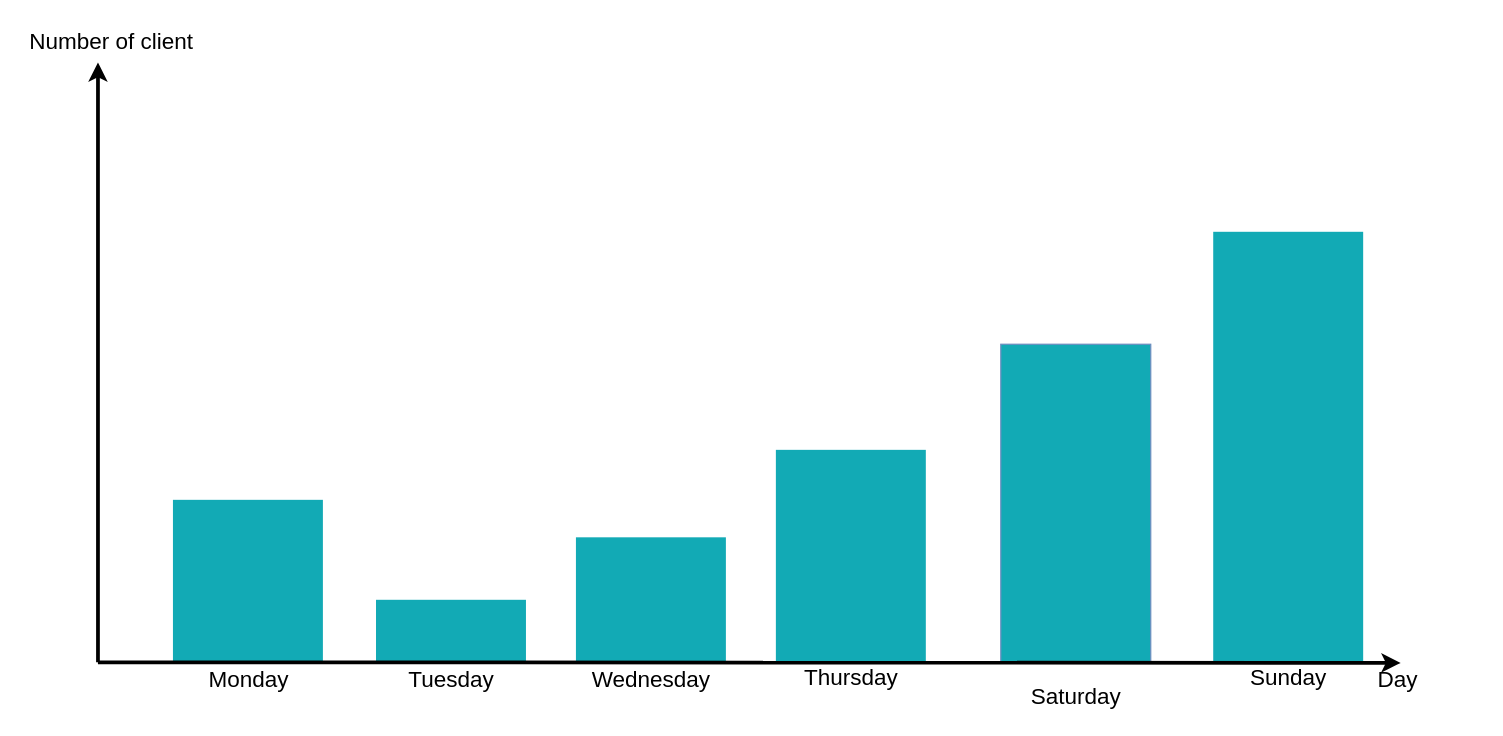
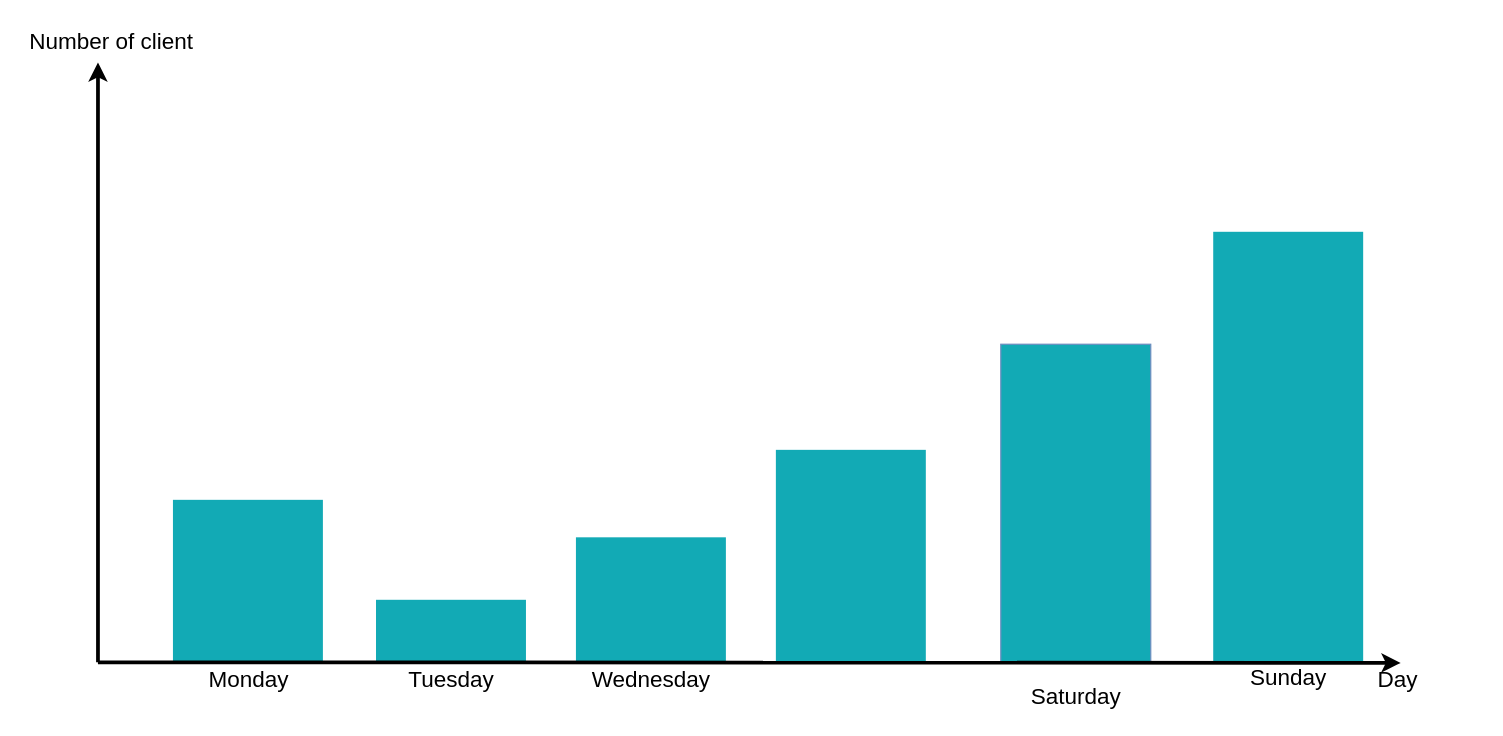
  <mxCell id="0" />
  <mxCell id="1" parent="0" />
  <mxCell id="2" value="" style="rounded=0;whiteSpace=wrap;html=1;fillColor=#12AAB5;strokeColor=none;" vertex="1" parent="1"><mxGeometry x="970" y="185" width="120" height="344.5" as="geometry" /></mxCell>
  <mxCell id="3" value="" style="rounded=0;whiteSpace=wrap;html=1;strokeColor=#6c8ebf;fillColor=#12AAB5;" vertex="1" parent="1"><mxGeometry x="800" y="275" width="120" height="254.5" as="geometry" /></mxCell>
  <mxCell id="4" value="" style="whiteSpace=wrap;fillColor=#12AAB5;gradientColor=none;gradientDirection=east;strokeColor=none;html=1;fontColor=#23445d;" parent="1" vertex="1"><mxGeometry x="137.5" y="399.5" width="120" height="130" as="geometry" /></mxCell>
  <mxCell id="5" value="" style="whiteSpace=wrap;fillColor=#12AAB5;gradientColor=none;gradientDirection=east;strokeColor=none;html=1;fontColor=#23445d;" parent="1" vertex="1"><mxGeometry x="300" y="479.5" width="120" height="50.0" as="geometry" /></mxCell>
  <mxCell id="6" value="" style="whiteSpace=wrap;fillColor=#12AAB5;gradientColor=none;gradientDirection=east;strokeColor=none;html=1;fontColor=#23445d;" parent="1" vertex="1"><mxGeometry x="460" y="429.5" width="120" height="100" as="geometry" /></mxCell>
  <mxCell id="7" value="" style="whiteSpace=wrap;gradientColor=none;gradientDirection=east;strokeColor=none;html=1;fontColor=#23445d;fillColor=#12AAB5;" parent="1" vertex="1"><mxGeometry x="620" y="359.5" width="120" height="170" as="geometry" /></mxCell>
  <mxCell id="8" value="" style="edgeStyle=none;html=1;fontColor=#000000;strokeWidth=3;strokeColor=#000000;" parent="1" edge="1"><mxGeometry width="100" height="100" relative="1" as="geometry"><mxPoint x="77.5" y="529.5" as="sourcePoint" /><mxPoint x="77.5" y="49.5" as="targetPoint" /></mxGeometry></mxCell>
  <mxCell id="9" value="" style="edgeStyle=none;html=1;fontColor=#000000;strokeWidth=3;strokeColor=#000000;" parent="1" edge="1"><mxGeometry width="100" height="100" relative="1" as="geometry"><mxPoint x="77.5" y="529.5" as="sourcePoint" /><mxPoint x="1120" y="530" as="targetPoint" /></mxGeometry></mxCell>
  <mxCell id="10" value="Day" style="text;spacingTop=-5;html=1;fontSize=18;fontStyle=0;points=[];strokeColor=none;" parent="1" vertex="1"><mxGeometry x="1100" y="531.5" width="80" height="20" as="geometry" /></mxCell>
  <mxCell id="11" value="Monday" style="text;spacingTop=-5;align=center;verticalAlign=middle;fontStyle=0;html=1;fontSize=18;points=[];strokeColor=none;" parent="1" vertex="1"><mxGeometry x="137.5" y="531.5" width="120" height="30" as="geometry" /></mxCell>
  <mxCell id="12" value="Tuesday" style="text;spacingTop=-5;align=center;verticalAlign=middle;fontStyle=0;html=1;fontSize=18;points=[];strokeColor=none;" parent="1" vertex="1"><mxGeometry x="300" y="531.5" width="120" height="30" as="geometry" /></mxCell>
  <mxCell id="13" value="Wednesday" style="text;spacingTop=-5;align=center;verticalAlign=middle;fontStyle=0;html=1;fontSize=18;points=[];strokeColor=none;" parent="1" vertex="1"><mxGeometry x="460" y="531.5" width="120" height="30" as="geometry" /></mxCell>
  <mxCell id="14" value="Number of client" style="text;spacingTop=-5;html=1;fontSize=18;fontStyle=0;points=[]" parent="1" vertex="1"><mxGeometry x="20.5" y="20.5" width="80" height="20" as="geometry" /></mxCell>
- <mxCell id="15" value="Thursday" style="text;spacingTop=-5;align=center;verticalAlign=middle;fontStyle=0;html=1;fontSize=18;points=[];strokeColor=none;" parent="1" vertex="1"><mxGeometry x="620" y="529.5" width="120" height="30" as="geometry" /></mxCell>
  <mxCell id="16" style="edgeStyle=orthogonalEdgeStyle;rounded=0;orthogonalLoop=1;jettySize=auto;html=1;exitX=0.5;exitY=1;exitDx=0;exitDy=0;" edge="1" parent="1" source="3" target="3"><mxGeometry relative="1" as="geometry" /></mxCell>
  <mxCell id="17" value="&lt;font style=&quot;font-size: 18px&quot;&gt;Saturday&lt;/font&gt;" style="text;html=1;align=center;verticalAlign=middle;resizable=0;points=[];autosize=1;" vertex="1" parent="1"><mxGeometry x="815" y="546.5" width="90" height="20" as="geometry" /></mxCell>
  <mxCell id="18" value="&lt;font style=&quot;font-size: 18px&quot;&gt;Sunday&lt;/font&gt;" style="text;html=1;align=center;verticalAlign=middle;resizable=0;points=[];autosize=1;" vertex="1" parent="1"><mxGeometry x="990" y="531.5" width="80" height="20" as="geometry" /></mxCell>
